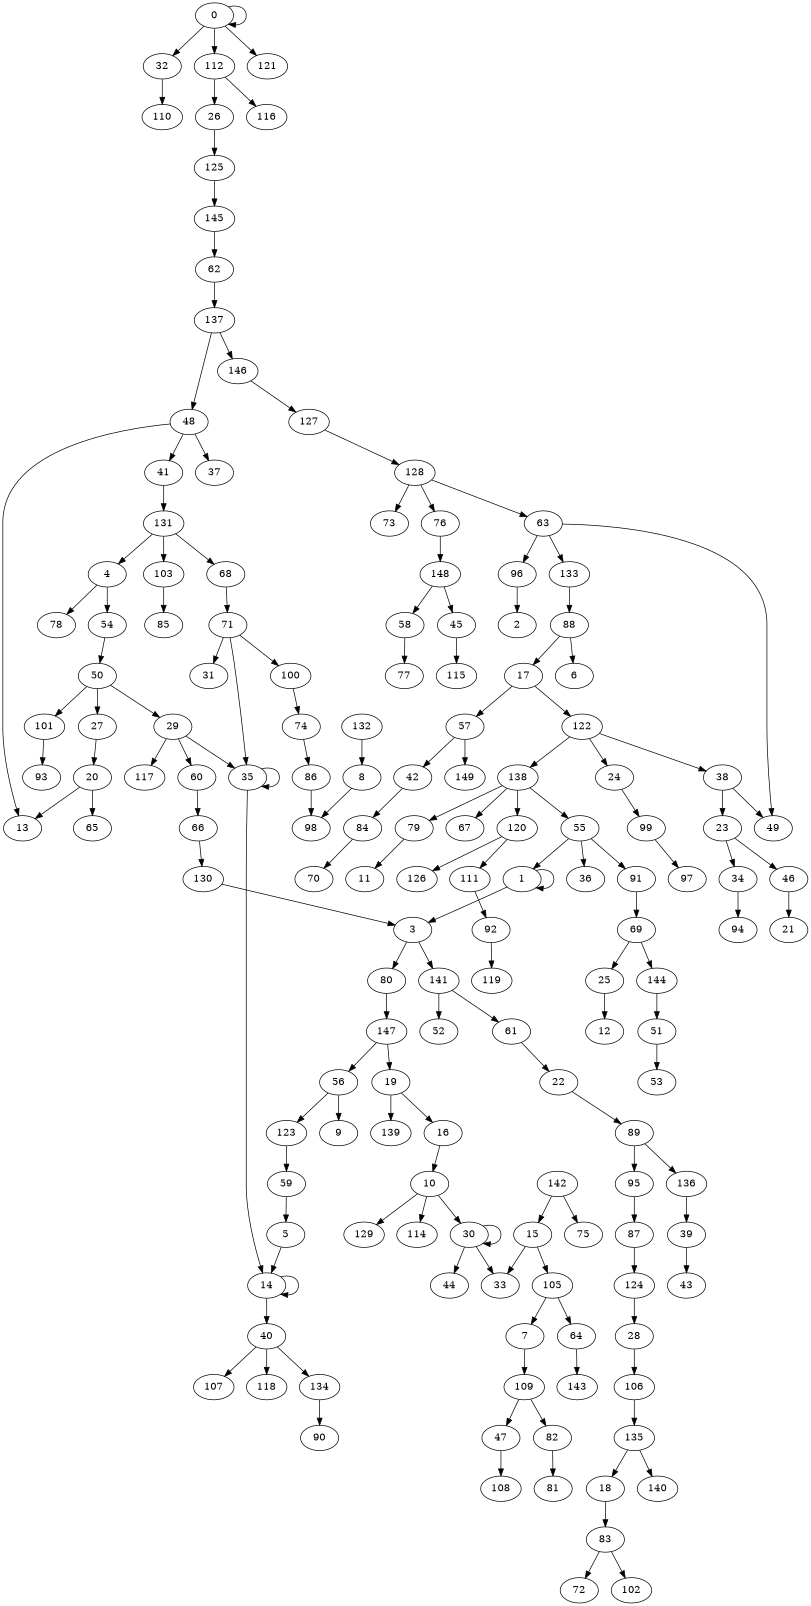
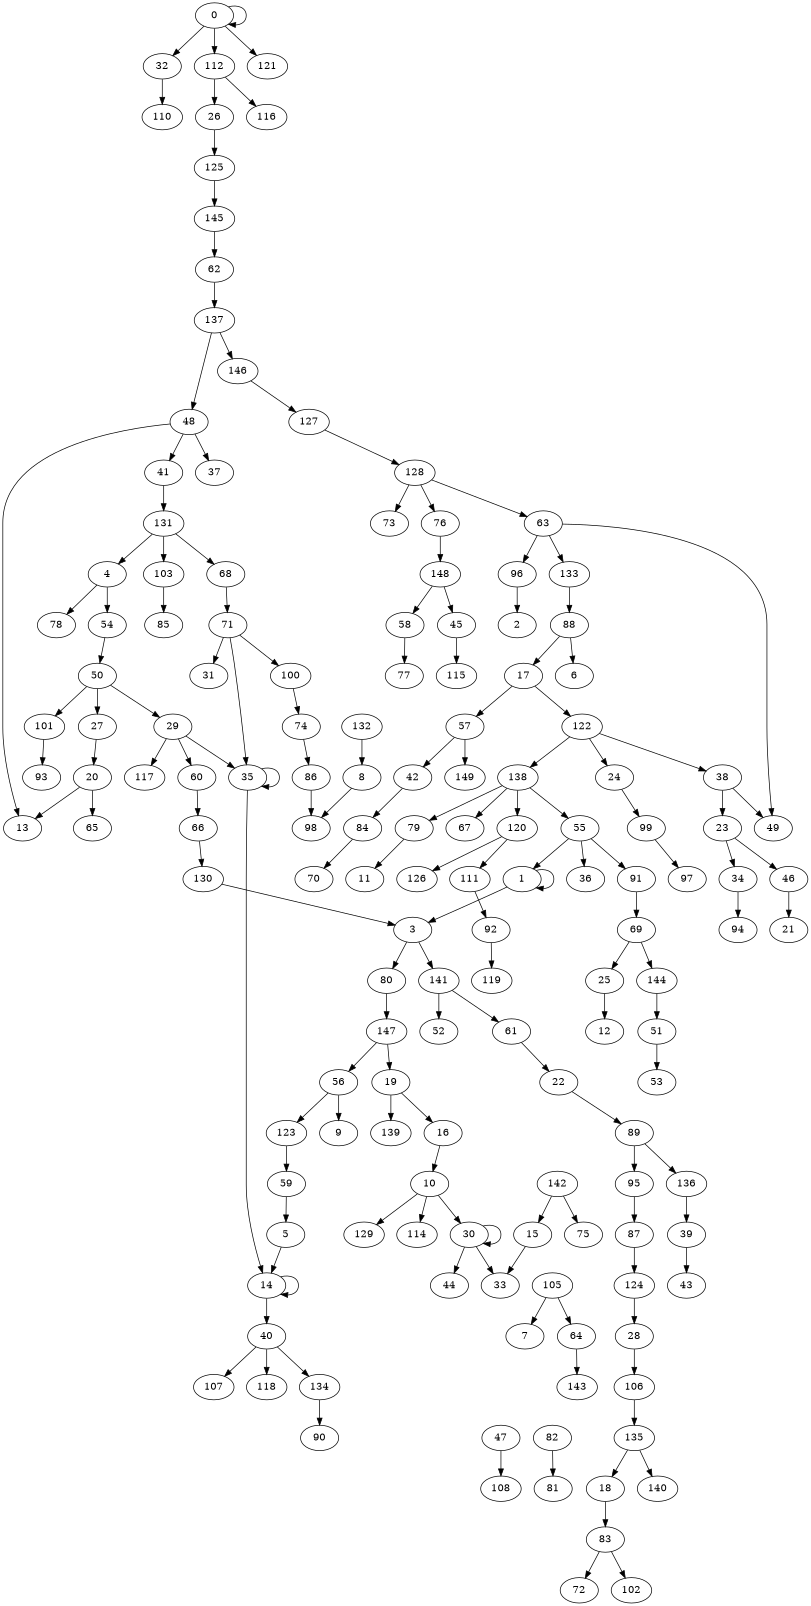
  digraph {
    0 [height=0.5 width=0.75]
    32 [height=0.5 width=0.75]
    112 [height=0.5 width=0.75]
    121 [height=0.5 width=0.75]
    110 [height=0.5 width=0.75]
    26 [height=0.5 width=0.75]
    116 [height=0.5 width=0.75]
    125 [height=0.5 width=0.75]
    1 [height=0.5 width=0.75]
    3 [height=0.5 width=0.75]
    80 [height=0.5 width=0.75]
    141 [height=0.5 width=0.75]
    147 [height=0.5 width=0.75]
    52 [height=0.5 width=0.75]
    61 [height=0.5 width=0.75]
    2 [height=0.5 width=0.75]
    19 [height=0.5 width=0.75]
    56 [height=0.5 width=0.75]
    22 [height=0.5 width=0.75]
    4 [height=0.5 width=0.75]
    54 [height=0.5 width=0.75]
    78 [height=0.5 width=0.75]
    50 [height=0.5 width=0.75]
    27 [height=0.5 width=0.75]
    29 [height=0.5 width=0.75]
    101 [height=0.5 width=0.75]
    5 [height=0.5 width=0.75]
    14 [height=0.5 width=0.75]
    40 [height=0.5 width=0.75]
    107 [height=0.5 width=0.75]
    118 [height=0.5 width=0.75]
    134 [height=0.5 width=0.75]
    6 [height=0.5 width=0.75]
    7 [height=0.5 width=0.75]
-   109 [height=0.5 width=0.75]
    47 [height=0.5 width=0.75]
    82 [height=0.5 width=0.75]
    108 [height=0.5 width=0.75]
    81 [height=0.5 width=0.75]
    8 [height=0.5 width=0.75]
    98 [height=0.5 width=0.75]
    9 [height=0.5 width=0.75]
    10 [height=0.5 width=0.75]
    30 [height=0.5 width=0.75]
    114 [height=0.5 width=0.75]
    129 [height=0.5 width=0.75]
    33 [height=0.5 width=0.75]
    44 [height=0.5 width=0.75]
    11 [height=0.5 width=0.75]
    12 [height=0.5 width=0.75]
    13 [height=0.5 width=0.75]
    90 [height=0.5 width=0.75]
    15 [height=0.5 width=0.75]
    105 [height=0.5 width=0.75]
    64 [height=0.5 width=0.75]
    143 [height=0.5 width=0.75]
    16 [height=0.5 width=0.75]
    17 [height=0.5 width=0.75]
    57 [height=0.5 width=0.75]
    122 [height=0.5 width=0.75]
    42 [height=0.5 width=0.75]
    149 [height=0.5 width=0.75]
    24 [height=0.5 width=0.75]
    38 [height=0.5 width=0.75]
    138 [height=0.5 width=0.75]
    84 [height=0.5 width=0.75]
    99 [height=0.5 width=0.75]
    23 [height=0.5 width=0.75]
    49 [height=0.5 width=0.75]
    55 [height=0.5 width=0.75]
    67 [height=0.5 width=0.75]
    79 [height=0.5 width=0.75]
    120 [height=0.5 width=0.75]
    18 [height=0.5 width=0.75]
    83 [height=0.5 width=0.75]
    72 [height=0.5 width=0.75]
    102 [height=0.5 width=0.75]
    139 [height=0.5 width=0.75]
    20 [height=0.5 width=0.75]
    65 [height=0.5 width=0.75]
    21 [height=0.5 width=0.75]
    89 [height=0.5 width=0.75]
    95 [height=0.5 width=0.75]
    136 [height=0.5 width=0.75]
    87 [height=0.5 width=0.75]
    39 [height=0.5 width=0.75]
    34 [height=0.5 width=0.75]
    46 [height=0.5 width=0.75]
    94 [height=0.5 width=0.75]
    97 [height=0.5 width=0.75]
    25 [height=0.5 width=0.75]
    145 [height=0.5 width=0.75]
    62 [height=0.5 width=0.75]
    28 [height=0.5 width=0.75]
    106 [height=0.5 width=0.75]
    135 [height=0.5 width=0.75]
    140 [height=0.5 width=0.75]
    35 [height=0.5 width=0.75]
    60 [height=0.5 width=0.75]
    117 [height=0.5 width=0.75]
    66 [height=0.5 width=0.75]
    130 [height=0.5 width=0.75]
    31 [height=0.5 width=0.75]
    36 [height=0.5 width=0.75]
    37 [height=0.5 width=0.75]
    43 [height=0.5 width=0.75]
    41 [height=0.5 width=0.75]
    131 [height=0.5 width=0.75]
    68 [height=0.5 width=0.75]
    103 [height=0.5 width=0.75]
    71 [height=0.5 width=0.75]
    85 [height=0.5 width=0.75]
    70 [height=0.5 width=0.75]
    45 [height=0.5 width=0.75]
    115 [height=0.5 width=0.75]
    48 [height=0.5 width=0.75]
    93 [height=0.5 width=0.75]
    51 [height=0.5 width=0.75]
    53 [height=0.5 width=0.75]
    91 [height=0.5 width=0.75]
    69 [height=0.5 width=0.75]
    144 [height=0.5 width=0.75]
    123 [height=0.5 width=0.75]
    59 [height=0.5 width=0.75]
    58 [height=0.5 width=0.75]
    77 [height=0.5 width=0.75]
    137 [height=0.5 width=0.75]
    146 [height=0.5 width=0.75]
    127 [height=0.5 width=0.75]
    63 [height=0.5 width=0.75]
    96 [height=0.5 width=0.75]
    133 [height=0.5 width=0.75]
    88 [height=0.5 width=0.75]
    100 [height=0.5 width=0.75]
    74 [height=0.5 width=0.75]
    86 [height=0.5 width=0.75]
    73 [height=0.5 width=0.75]
    132 [height=0.5 width=0.75]
    75 [height=0.5 width=0.75]
    76 [height=0.5 width=0.75]
    148 [height=0.5 width=0.75]
    124 [height=0.5 width=0.75]
    92 [height=0.5 width=0.75]
    119 [height=0.5 width=0.75]
    111 [height=0.5 width=0.75]
    142 [height=0.5 width=0.75]
    126 [height=0.5 width=0.75]
    128 [height=0.5 width=0.75]
    0 -> 0
    0 -> 32
    0 -> 112
    0 -> 121
    32 -> 110
    112 -> 26
    112 -> 116
    26 -> 125
    125 -> 145
    1 -> 1
    1 -> 3
    3 -> 80
    3 -> 141
    80 -> 147
    141 -> 52
    141 -> 61
    147 -> 19
    147 -> 56
    61 -> 22
    19 -> 16
    19 -> 139
    56 -> 9
    56 -> 123
    22 -> 89
    4 -> 54
    4 -> 78
    54 -> 50
    50 -> 27
    50 -> 29
    50 -> 101
    27 -> 20
    29 -> 35
    29 -> 60
    29 -> 117
    101 -> 93
    5 -> 14
    14 -> 14
    14 -> 40
    40 -> 107
    40 -> 118
    40 -> 134
    134 -> 90
-   7 -> 109
-   109 -> 47
-   109 -> 82
    47 -> 108
    82 -> 81
    8 -> 98
    10 -> 30
    10 -> 114
    10 -> 129
    30 -> 30
    30 -> 33
    30 -> 44
    15 -> 33
-   15 -> 105
    105 -> 7
    105 -> 64
    64 -> 143
    16 -> 10
    17 -> 57
    17 -> 122
    57 -> 42
    57 -> 149
    122 -> 24
    122 -> 38
    122 -> 138
    42 -> 84
    24 -> 99
    38 -> 23
    38 -> 49
    138 -> 55
    138 -> 67
    138 -> 79
    138 -> 120
    84 -> 70
    99 -> 97
    23 -> 34
    23 -> 46
    55 -> 1
    55 -> 36
    55 -> 91
    79 -> 11
    120 -> 111
    120 -> 126
    18 -> 83
    83 -> 72
    83 -> 102
    20 -> 13
    20 -> 65
    89 -> 95
    89 -> 136
    95 -> 87
    136 -> 39
    87 -> 124
    39 -> 43
    34 -> 94
    46 -> 21
    25 -> 12
    145 -> 62
    62 -> 137
    28 -> 106
    106 -> 135
    135 -> 18
    135 -> 140
    35 -> 14
    35 -> 35
    60 -> 66
    66 -> 130
    130 -> 3
    41 -> 131
    131 -> 4
    131 -> 68
    131 -> 103
    68 -> 71
    103 -> 85
    71 -> 35
    71 -> 31
    71 -> 100
    45 -> 115
    48 -> 13
    48 -> 37
    48 -> 41
    51 -> 53
    91 -> 69
    69 -> 25
    69 -> 144
    144 -> 51
    123 -> 59
    59 -> 5
    58 -> 77
    137 -> 48
    137 -> 146
    146 -> 127
    127 -> 128
    63 -> 49
    63 -> 96
    63 -> 133
    96 -> 2
    133 -> 88
    88 -> 6
    88 -> 17
    100 -> 74
    74 -> 86
    86 -> 98
    132 -> 8
    76 -> 148
    148 -> 45
    148 -> 58
    124 -> 28
    92 -> 119
    111 -> 92
    142 -> 15
    142 -> 75
    128 -> 63
    128 -> 73
    128 -> 76
  }
